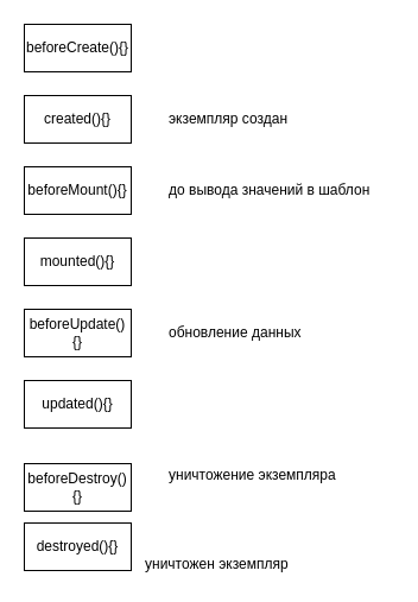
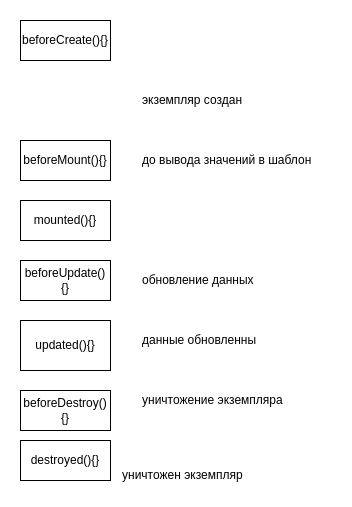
  <mxCell id="0" />
  <mxCell id="1" parent="0" />
  <mxCell id="2" value="beforeCreate(){}" style="rounded=0;whiteSpace=wrap;html=1;" parent="1" vertex="1"><mxGeometry x="20" y="20" width="90" height="40" as="geometry" /></mxCell>
- <mxCell id="3" value="created(){}" style="rounded=0;whiteSpace=wrap;html=1;" parent="1" vertex="1"><mxGeometry x="20" y="80" width="90" height="40" as="geometry" /></mxCell>
  <mxCell id="4" value="beforeMount(){}" style="rounded=0;whiteSpace=wrap;html=1;" parent="1" vertex="1"><mxGeometry x="20" y="140" width="90" height="40" as="geometry" /></mxCell>
  <mxCell id="5" value="экземпляр создан" style="text;html=1;align=left;verticalAlign=middle;resizable=0;points=[];autosize=1;" vertex="1" parent="1"><mxGeometry x="140" y="90" width="120" height="20" as="geometry" /></mxCell>
  <mxCell id="6" value="обновление данных" style="text;html=1;align=left;verticalAlign=middle;resizable=0;points=[];autosize=1;" vertex="1" parent="1"><mxGeometry x="140" y="270" width="130" height="20" as="geometry" /></mxCell>
+ <mxCell id="7" value="данные обновленны" style="text;html=1;align=left;verticalAlign=middle;resizable=0;points=[];autosize=1;" vertex="1" parent="1"><mxGeometry x="140" y="330" width="130" height="20" as="geometry" /></mxCell>
  <mxCell id="8" value="до вывода значений в шаблон" style="text;html=1;align=left;verticalAlign=middle;resizable=0;points=[];autosize=1;" vertex="1" parent="1"><mxGeometry x="140" y="150" width="190" height="20" as="geometry" /></mxCell>
  <mxCell id="9" value="mounted(){}" style="rounded=0;whiteSpace=wrap;html=1;" vertex="1" parent="1"><mxGeometry x="20" y="200" width="90" height="40" as="geometry" /></mxCell>
- <mxCell id="10" value="updated(){}" style="rounded=0;whiteSpace=wrap;html=1;" vertex="1" parent="1"><mxGeometry x="20" y="320" width="90" height="40" as="geometry" /></mxCell>
+ <mxCell id="10" value="updated(){}" style="rounded=0;whiteSpace=wrap;html=1;" vertex="1" parent="1"><mxGeometry x="20" y="320" width="90" height="50" as="geometry" /></mxCell>
  <mxCell id="11" value="beforeUpdate(){}" style="rounded=0;whiteSpace=wrap;html=1;" vertex="1" parent="1"><mxGeometry x="20" y="260" width="90" height="40" as="geometry" /></mxCell>
  <mxCell id="12" value="beforeDestroy(){}" style="rounded=0;whiteSpace=wrap;html=1;" vertex="1" parent="1"><mxGeometry x="20" y="390" width="90" height="40" as="geometry" /></mxCell>
  <mxCell id="13" value="destroyed(){}" style="rounded=0;whiteSpace=wrap;html=1;" vertex="1" parent="1"><mxGeometry x="20" y="440" width="90" height="40" as="geometry" /></mxCell>
  <mxCell id="14" value="уничтожение экземпляра" style="text;html=1;align=left;verticalAlign=middle;resizable=0;points=[];autosize=1;" vertex="1" parent="1"><mxGeometry x="140" y="390" width="160" height="20" as="geometry" /></mxCell>
  <mxCell id="15" value="уничтожен экземпляр" style="text;html=1;align=left;verticalAlign=middle;resizable=0;points=[];autosize=1;" vertex="1" parent="1"><mxGeometry x="120" y="465" width="140" height="20" as="geometry" /></mxCell>
